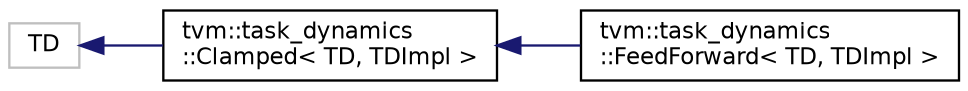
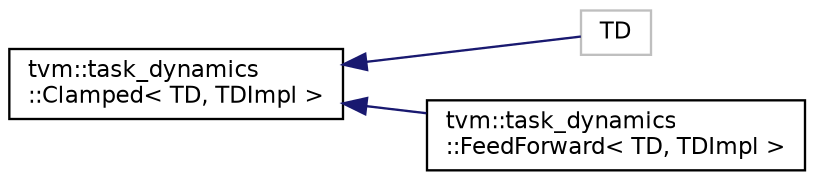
  digraph {
    rankdir=LR
    node [color=black fillcolor=white fontname=Helvetica fontsize=10 shape=record style=filled]
    edge [color=midnightblue dir=back fontname=Helvetica fontsize=10 labelfontname=Helvetica labelfontsize=10 style=solid]
    n1 [color=grey75 height=0.2 label=TD width=0.4]
    n2 [height=0.2 label="tvm::task_dynamics\l::Clamped\< TD, TDImpl \>" width=0.4]
    n3 [height=0.2 label="tvm::task_dynamics\l::FeedForward\< TD, TDImpl \>" width=0.4]
-   n1 -> n2
+   n2 -> n1
    n2 -> n3
  }
